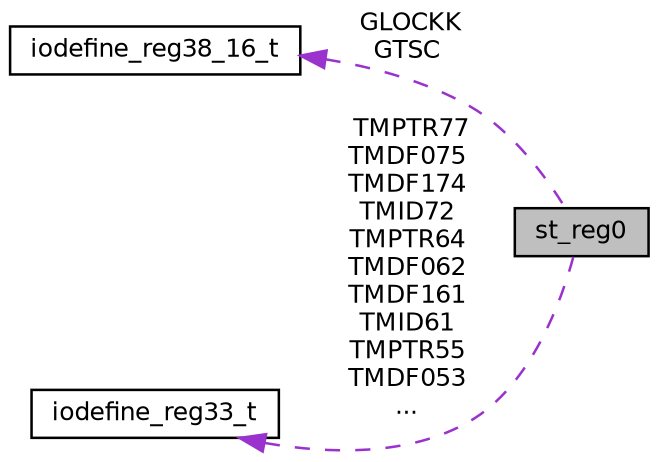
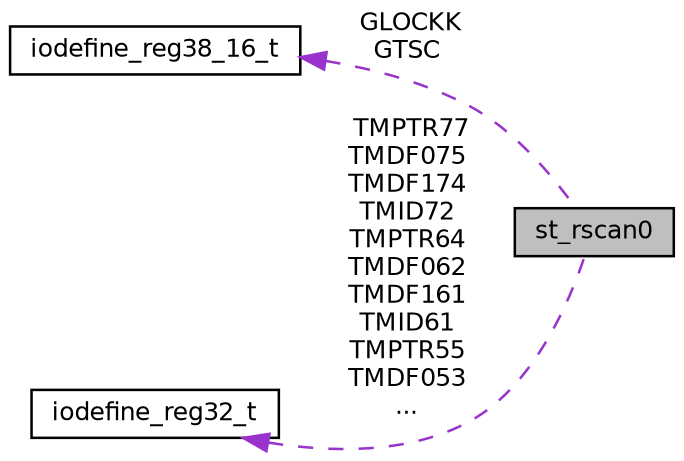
  digraph {
    rankdir=LR
    node [color=black fillcolor=white fontname=Helvetica fontsize=10 shape=record style=filled]
    edge [color=darkorchid3 dir=back fontname=Helvetica fontsize=10 labelfontname=Helvetica labelfontsize=10 style=dashed]
-   n1 [fillcolor=grey75 fontcolor=black height=0.2 label=st_reg0 width=0.4]
+   n1 [fillcolor=grey75 fontcolor=black height=0.2 label=st_rscan0 width=0.4]
    n2 [height=0.2 label=iodefine_reg38_16_t width=0.4]
-   n3 [height=0.2 label=iodefine_reg33_t width=0.4]
+   n3 [height=0.2 label=iodefine_reg32_t width=0.4]
    n2 -> n1 [label=" GLOCKK\nGTSC"]
    n3 -> n1 [label=" TMPTR77\nTMDF075\nTMDF174\nTMID72\nTMPTR64\nTMDF062\nTMDF161\nTMID61\nTMPTR55\nTMDF053\n..."]
  }
